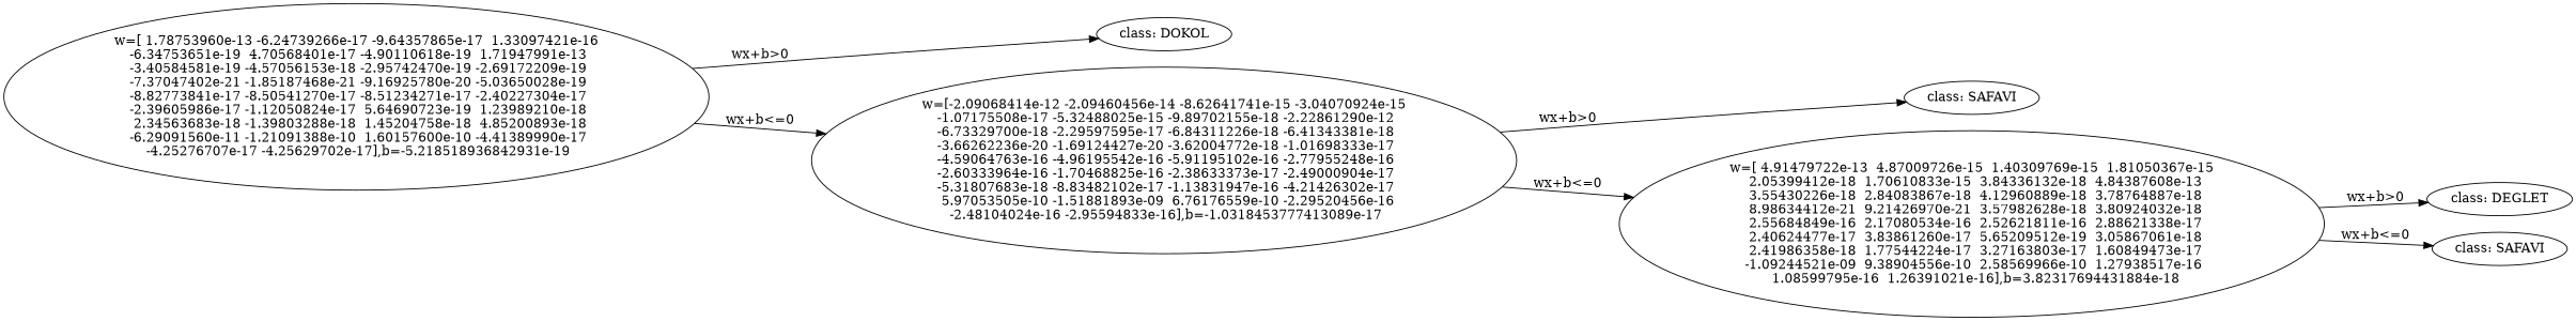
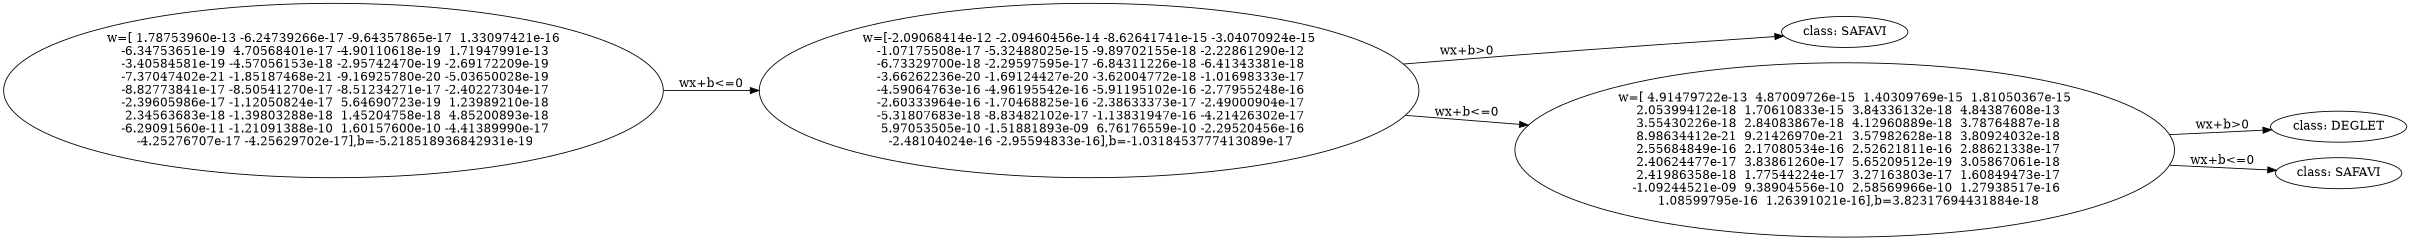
  digraph {
    rankdir=LR
    n1 [label="w=[ 1.78753960e-13 -6.24739266e-17 -9.64357865e-17  1.33097421e-16\n -6.34753651e-19  4.70568401e-17 -4.90110618e-19  1.71947991e-13\n -3.40584581e-19 -4.57056153e-18 -2.95742470e-19 -2.69172209e-19\n -7.37047402e-21 -1.85187468e-21 -9.16925780e-20 -5.03650028e-19\n -8.82773841e-17 -8.50541270e-17 -8.51234271e-17 -2.40227304e-17\n -2.39605986e-17 -1.12050824e-17  5.64690723e-19  1.23989210e-18\n  2.34563683e-18 -1.39803288e-18  1.45204758e-18  4.85200893e-18\n -6.29091560e-11 -1.21091388e-10  1.60157600e-10 -4.41389990e-17\n -4.25276707e-17 -4.25629702e-17],b=-5.218518936842931e-19"]
-   n2 [label="class: DOKOL"]
    n3 [label="w=[-2.09068414e-12 -2.09460456e-14 -8.62641741e-15 -3.04070924e-15\n -1.07175508e-17 -5.32488025e-15 -9.89702155e-18 -2.22861290e-12\n -6.73329700e-18 -2.29597595e-17 -6.84311226e-18 -6.41343381e-18\n -3.66262236e-20 -1.69124427e-20 -3.62004772e-18 -1.01698333e-17\n -4.59064763e-16 -4.96195542e-16 -5.91195102e-16 -2.77955248e-16\n -2.60333964e-16 -1.70468825e-16 -2.38633373e-17 -2.49000904e-17\n -5.31807683e-18 -8.83482102e-17 -1.13831947e-16 -4.21426302e-17\n  5.97053505e-10 -1.51881893e-09  6.76176559e-10 -2.29520456e-16\n -2.48104024e-16 -2.95594833e-16],b=-1.0318453777413089e-17"]
    n4 [label="class: SAFAVI"]
    n5 [label="w=[ 4.91479722e-13  4.87009726e-15  1.40309769e-15  1.81050367e-15\n  2.05399412e-18  1.70610833e-15  3.84336132e-18  4.84387608e-13\n  3.55430226e-18  2.84083867e-18  4.12960889e-18  3.78764887e-18\n  8.98634412e-21  9.21426970e-21  3.57982628e-18  3.80924032e-18\n  2.55684849e-16  2.17080534e-16  2.52621811e-16  2.88621338e-17\n  2.40624477e-17  3.83861260e-17  5.65209512e-19  3.05867061e-18\n  2.41986358e-18  1.77544224e-17  3.27163803e-17  1.60849473e-17\n -1.09244521e-09  9.38904556e-10  2.58569966e-10  1.27938517e-16\n  1.08599795e-16  1.26391021e-16],b=3.82317694431884e-18"]
    n6 [label="class: DEGLET"]
    n7 [label="class: SAFAVI"]
-   n1 -> n2 [label="wx+b>0"]
    n1 -> n3 [label="wx+b<=0"]
    n3 -> n4 [label="wx+b>0"]
    n3 -> n5 [label="wx+b<=0"]
    n5 -> n6 [label="wx+b>0"]
    n5 -> n7 [label="wx+b<=0"]
  }
